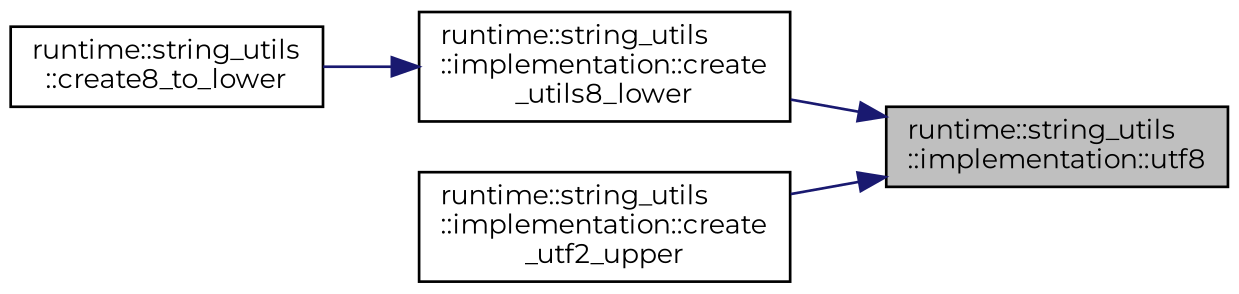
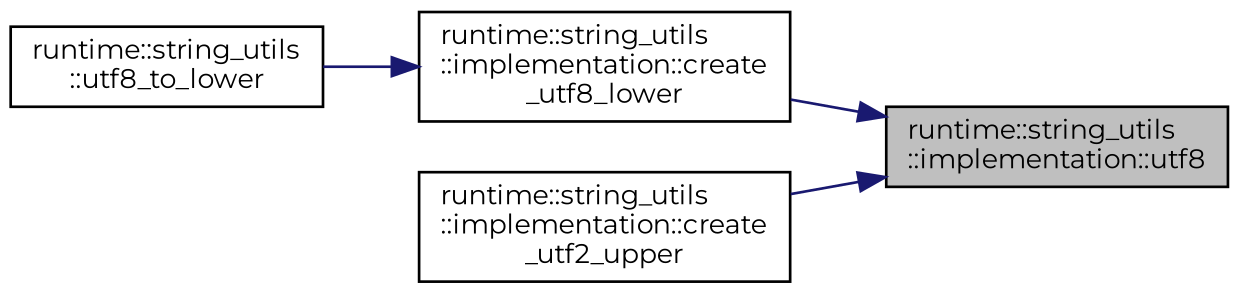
  digraph {
    fontname=Montserrat
    rankdir=RL
    node [color=black fillcolor=white fontname=Montserrat fontsize=10 shape=record style=filled]
    edge [color=midnightblue dir=back fontname=Montserrat fontsize=10 labelfontname=Helvetica labelfontsize=10 style=solid]
    n1 [fillcolor=grey75 fontcolor=black height=0.2 label="runtime::string_utils\l::implementation::utf8" width=0.4]
-   n2 [height=0.2 label="runtime::string_utils\l::implementation::create\l_utils8_lower" width=0.4]
+   n2 [height=0.2 label="runtime::string_utils\l::implementation::create\l_utf8_lower" width=0.4]
    n3 [height=0.2 label="runtime::string_utils\l::implementation::create\l_utf2_upper" width=0.4]
-   n4 [height=0.2 label="runtime::string_utils\l::create8_to_lower" width=0.4]
+   n4 [height=0.2 label="runtime::string_utils\l::utf8_to_lower" width=0.4]
    n1 -> n2
    n1 -> n3
    n2 -> n4
  }
